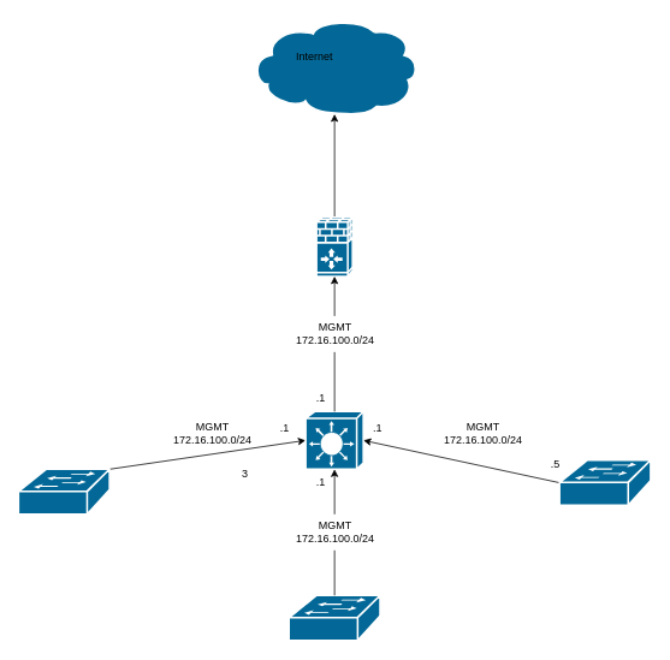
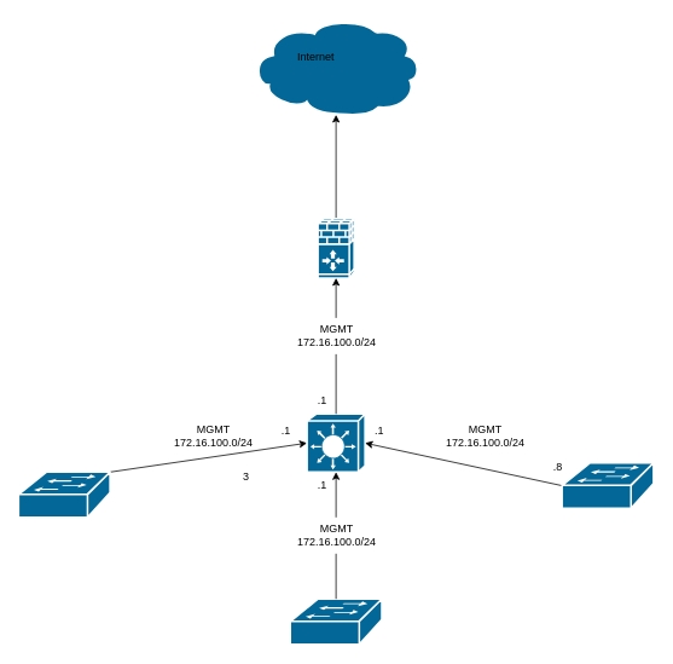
  <mxCell id="0" />
  <mxCell id="1" parent="0" />
  <mxCell id="2" style="edgeStyle=none;rounded=0;orthogonalLoop=1;jettySize=auto;html=1;exitX=0.5;exitY=0;exitDx=0;exitDy=0;exitPerimeter=0;" edge="1" parent="1" source="3" target="12"><mxGeometry relative="1" as="geometry" /></mxCell>
  <mxCell id="3" value="" style="shape=mxgraph.cisco.security.ios_firewall;sketch=0;html=1;pointerEvents=1;dashed=0;fillColor=#036897;strokeColor=#ffffff;strokeWidth=2;verticalLabelPosition=bottom;verticalAlign=top;align=center;outlineConnect=0;" vertex="1" parent="1"><mxGeometry x="350.5" y="240" width="40" height="66" as="geometry" /></mxCell>
  <mxCell id="4" style="edgeStyle=none;rounded=0;orthogonalLoop=1;jettySize=auto;html=1;exitX=1;exitY=0;exitDx=0;exitDy=0;exitPerimeter=0;entryX=0;entryY=0.5;entryDx=0;entryDy=0;entryPerimeter=0;" edge="1" parent="1" source="5" target="8"><mxGeometry relative="1" as="geometry" /></mxCell>
  <mxCell id="5" value="" style="shape=mxgraph.cisco.switches.workgroup_switch;sketch=0;html=1;pointerEvents=1;dashed=0;fillColor=#036897;strokeColor=#ffffff;strokeWidth=2;verticalLabelPosition=bottom;verticalAlign=top;align=center;outlineConnect=0;" vertex="1" parent="1"><mxGeometry x="20" y="520" width="101" height="50" as="geometry" /></mxCell>
  <mxCell id="6" style="edgeStyle=none;rounded=0;orthogonalLoop=1;jettySize=auto;html=1;exitX=0.5;exitY=0;exitDx=0;exitDy=0;exitPerimeter=0;entryX=0.5;entryY=1;entryDx=0;entryDy=0;entryPerimeter=0;startArrow=none;" edge="1" parent="1" source="21" target="3"><mxGeometry relative="1" as="geometry" /></mxCell>
  <mxCell id="7" style="edgeStyle=none;rounded=0;orthogonalLoop=1;jettySize=auto;html=1;startArrow=none;" edge="1" parent="1" source="23" target="8"><mxGeometry relative="1" as="geometry"><mxPoint x="400" y="580" as="targetPoint" /></mxGeometry></mxCell>
  <mxCell id="8" value="" style="shape=mxgraph.cisco.switches.layer_3_switch;sketch=0;html=1;pointerEvents=1;dashed=0;fillColor=#036897;strokeColor=#ffffff;strokeWidth=2;verticalLabelPosition=bottom;verticalAlign=top;align=center;outlineConnect=0;" vertex="1" parent="1"><mxGeometry x="338.5" y="456" width="64" height="64" as="geometry" /></mxCell>
  <mxCell id="9" value="" style="shape=mxgraph.cisco.switches.workgroup_switch;sketch=0;html=1;pointerEvents=1;dashed=0;fillColor=#036897;strokeColor=#ffffff;strokeWidth=2;verticalLabelPosition=bottom;verticalAlign=top;align=center;outlineConnect=0;" vertex="1" parent="1"><mxGeometry x="320" y="660" width="101" height="50" as="geometry" /></mxCell>
  <mxCell id="10" style="edgeStyle=none;rounded=0;orthogonalLoop=1;jettySize=auto;html=1;exitX=0;exitY=0.5;exitDx=0;exitDy=0;exitPerimeter=0;entryX=1;entryY=0.5;entryDx=0;entryDy=0;entryPerimeter=0;" edge="1" parent="1" source="11" target="8"><mxGeometry relative="1" as="geometry" /></mxCell>
  <mxCell id="11" value="" style="shape=mxgraph.cisco.switches.workgroup_switch;sketch=0;html=1;pointerEvents=1;dashed=0;fillColor=#036897;strokeColor=#ffffff;strokeWidth=2;verticalLabelPosition=bottom;verticalAlign=top;align=center;outlineConnect=0;" vertex="1" parent="1"><mxGeometry x="620" y="510" width="101" height="50" as="geometry" /></mxCell>
  <mxCell id="12" value="" style="shape=mxgraph.cisco.storage.cloud;sketch=0;html=1;pointerEvents=1;dashed=0;fillColor=#036897;strokeColor=#ffffff;strokeWidth=2;verticalLabelPosition=bottom;verticalAlign=top;align=center;outlineConnect=0;" vertex="1" parent="1"><mxGeometry x="277.5" y="20" width="186" height="106" as="geometry" /></mxCell>
  <mxCell id="13" value="&lt;font style=&quot;vertical-align: inherit;&quot;&gt;&lt;font style=&quot;vertical-align: inherit;&quot;&gt;&lt;font style=&quot;vertical-align: inherit;&quot;&gt;&lt;font style=&quot;vertical-align: inherit;&quot;&gt;MGMT&lt;br&gt;172.16.100.0/24&lt;/font&gt;&lt;/font&gt;&lt;/font&gt;&lt;/font&gt;" style="text;html=1;resizable=0;autosize=1;align=center;verticalAlign=middle;points=[];fillColor=none;strokeColor=none;rounded=0;" vertex="1" parent="1"><mxGeometry x="180" y="460" width="110" height="40" as="geometry" /></mxCell>
  <mxCell id="14" value="&lt;font style=&quot;vertical-align: inherit;&quot;&gt;&lt;font style=&quot;vertical-align: inherit;&quot;&gt;&lt;font style=&quot;vertical-align: inherit;&quot;&gt;&lt;font style=&quot;vertical-align: inherit;&quot;&gt;MGMT&lt;br&gt;172.16.100.0/24&lt;/font&gt;&lt;/font&gt;&lt;/font&gt;&lt;/font&gt;" style="text;html=1;resizable=0;autosize=1;align=center;verticalAlign=middle;points=[];fillColor=none;strokeColor=none;rounded=0;" vertex="1" parent="1"><mxGeometry x="480" y="460" width="110" height="40" as="geometry" /></mxCell>
  <mxCell id="15" value="&lt;font style=&quot;vertical-align: inherit;&quot;&gt;&lt;font style=&quot;vertical-align: inherit;&quot;&gt;.1&lt;/font&gt;&lt;/font&gt;" style="text;html=1;resizable=0;autosize=1;align=center;verticalAlign=middle;points=[];fillColor=none;strokeColor=none;rounded=0;" vertex="1" parent="1"><mxGeometry x="340" y="520" width="30" height="30" as="geometry" /></mxCell>
  <mxCell id="16" value="&lt;font style=&quot;vertical-align: inherit;&quot;&gt;&lt;font style=&quot;vertical-align: inherit;&quot;&gt;.1&lt;/font&gt;&lt;/font&gt;" style="text;html=1;resizable=0;autosize=1;align=center;verticalAlign=middle;points=[];fillColor=none;strokeColor=none;rounded=0;" vertex="1" parent="1"><mxGeometry x="300" y="460" width="30" height="30" as="geometry" /></mxCell>
  <mxCell id="17" value="&lt;font style=&quot;vertical-align: inherit;&quot;&gt;&lt;font style=&quot;vertical-align: inherit;&quot;&gt;.1&lt;/font&gt;&lt;/font&gt;" style="text;html=1;resizable=0;autosize=1;align=center;verticalAlign=middle;points=[];fillColor=none;strokeColor=none;rounded=0;" vertex="1" parent="1"><mxGeometry x="402.5" y="460" width="30" height="30" as="geometry" /></mxCell>
  <mxCell id="18" value="&lt;font style=&quot;vertical-align: inherit;&quot;&gt;&lt;font style=&quot;vertical-align: inherit;&quot;&gt;.1&lt;/font&gt;&lt;/font&gt;" style="text;html=1;resizable=0;autosize=1;align=center;verticalAlign=middle;points=[];fillColor=none;strokeColor=none;rounded=0;" vertex="1" parent="1"><mxGeometry x="340" y="426" width="30" height="30" as="geometry" /></mxCell>
  <mxCell id="19" value="&lt;font style=&quot;vertical-align: inherit;&quot;&gt;&lt;font style=&quot;vertical-align: inherit;&quot;&gt;&lt;font style=&quot;vertical-align: inherit;&quot;&gt;&lt;font style=&quot;vertical-align: inherit;&quot;&gt;3&lt;/font&gt;&lt;/font&gt;&lt;/font&gt;&lt;/font&gt;" style="text;html=1;resizable=0;autosize=1;align=center;verticalAlign=middle;points=[];fillColor=none;strokeColor=none;rounded=0;" vertex="1" parent="1"><mxGeometry x="256" y="510" width="30" height="30" as="geometry" /></mxCell>
- <mxCell id="20" value="&lt;font style=&quot;vertical-align: inherit;&quot;&gt;&lt;font style=&quot;vertical-align: inherit;&quot;&gt;&lt;font style=&quot;vertical-align: inherit;&quot;&gt;&lt;font style=&quot;vertical-align: inherit;&quot;&gt;.5&lt;/font&gt;&lt;/font&gt;&lt;/font&gt;&lt;/font&gt;" style="text;html=1;resizable=0;autosize=1;align=center;verticalAlign=middle;points=[];fillColor=none;strokeColor=none;rounded=0;" vertex="1" parent="1"><mxGeometry x="600" y="500" width="30" height="30" as="geometry" /></mxCell>
+ <mxCell id="20" value="&lt;font style=&quot;vertical-align: inherit;&quot;&gt;&lt;font style=&quot;vertical-align: inherit;&quot;&gt;&lt;font style=&quot;vertical-align: inherit;&quot;&gt;&lt;font style=&quot;vertical-align: inherit;&quot;&gt;.8&lt;/font&gt;&lt;/font&gt;&lt;/font&gt;&lt;/font&gt;" style="text;html=1;resizable=0;autosize=1;align=center;verticalAlign=middle;points=[];fillColor=none;strokeColor=none;rounded=0;" vertex="1" parent="1"><mxGeometry x="600" y="500" width="30" height="30" as="geometry" /></mxCell>
  <mxCell id="21" value="&lt;font style=&quot;vertical-align: inherit;&quot;&gt;&lt;font style=&quot;vertical-align: inherit;&quot;&gt;&lt;font style=&quot;vertical-align: inherit;&quot;&gt;&lt;font style=&quot;vertical-align: inherit;&quot;&gt;MGMT&lt;br&gt;172.16.100.0/24&lt;/font&gt;&lt;/font&gt;&lt;/font&gt;&lt;/font&gt;" style="text;html=1;resizable=0;autosize=1;align=center;verticalAlign=middle;points=[];fillColor=none;strokeColor=none;rounded=0;" vertex="1" parent="1"><mxGeometry x="315.5" y="350" width="110" height="40" as="geometry" /></mxCell>
  <mxCell id="22" value="" style="edgeStyle=none;rounded=0;orthogonalLoop=1;jettySize=auto;html=1;exitX=0.5;exitY=0;exitDx=0;exitDy=0;exitPerimeter=0;entryX=0.5;entryY=1;entryDx=0;entryDy=0;entryPerimeter=0;endArrow=none;" edge="1" parent="1" source="8" target="21"><mxGeometry relative="1" as="geometry"><mxPoint x="370.5" y="456" as="sourcePoint" /><mxPoint x="370.5" y="306" as="targetPoint" /></mxGeometry></mxCell>
  <mxCell id="23" value="&lt;font style=&quot;vertical-align: inherit;&quot;&gt;&lt;font style=&quot;vertical-align: inherit;&quot;&gt;&lt;font style=&quot;vertical-align: inherit;&quot;&gt;&lt;font style=&quot;vertical-align: inherit;&quot;&gt;MGMT&lt;br&gt;&lt;font style=&quot;vertical-align: inherit;&quot;&gt;&lt;font style=&quot;vertical-align: inherit;&quot;&gt;172.16.100.0/24&lt;/font&gt;&lt;/font&gt;&lt;/font&gt;&lt;/font&gt;&lt;/font&gt;&lt;/font&gt;" style="text;html=1;resizable=0;autosize=1;align=center;verticalAlign=middle;points=[];fillColor=none;strokeColor=none;rounded=0;" vertex="1" parent="1"><mxGeometry x="315.5" y="570" width="110" height="40" as="geometry" /></mxCell>
  <mxCell id="24" value="" style="edgeStyle=none;rounded=0;orthogonalLoop=1;jettySize=auto;html=1;endArrow=none;" edge="1" parent="1" source="9" target="23"><mxGeometry relative="1" as="geometry"><mxPoint x="370.5" y="660" as="sourcePoint" /><mxPoint x="370.5" y="520" as="targetPoint" /></mxGeometry></mxCell>
  <mxCell id="25" value="&lt;font style=&quot;vertical-align: inherit;&quot;&gt;&lt;font style=&quot;vertical-align: inherit;&quot;&gt;Internet&lt;/font&gt;&lt;/font&gt;" style="text;html=1;resizable=0;autosize=1;align=center;verticalAlign=middle;points=[];fillColor=none;strokeColor=none;rounded=0;" vertex="1" parent="1"><mxGeometry x="317.5" y="48" width="60" height="30" as="geometry" /></mxCell>
